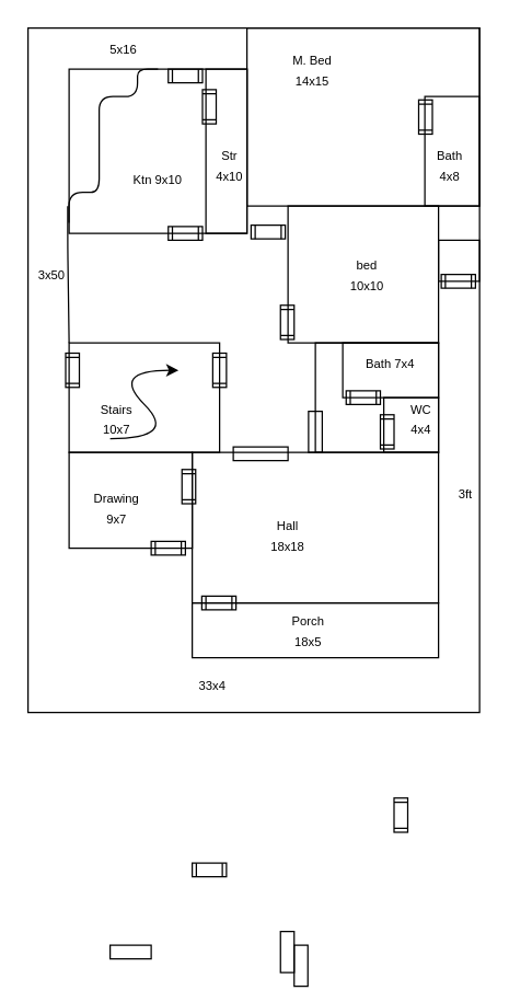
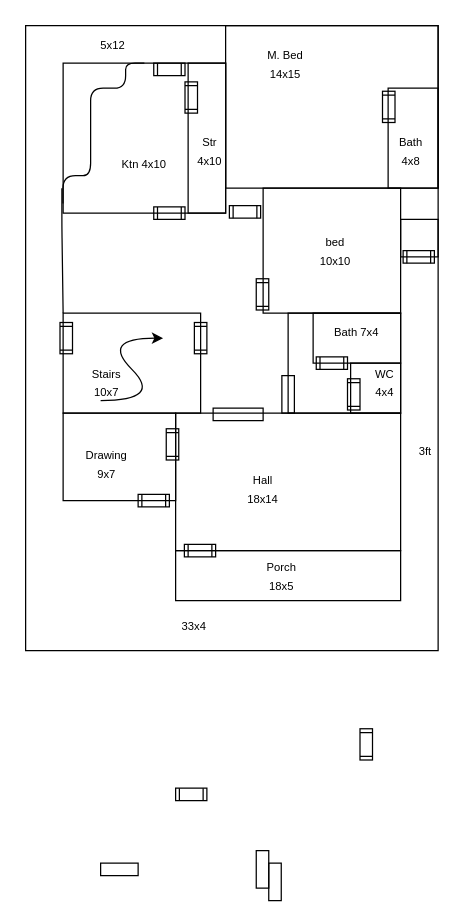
  <mxCell id="0" />
  <mxCell id="1" parent="0" />
  <mxCell id="2" value="" style="rounded=0;html=1;sketch=0;glass=0;shadow=0;labelBackgroundColor=none;labelBorderColor=#000000;whiteSpace=wrap;fillColor=none;" vertex="1" parent="1"><mxGeometry x="20" y="20" width="330" height="500" as="geometry" /></mxCell>
  <mxCell id="3" value="" style="rounded=0;whiteSpace=wrap;html=1;shadow=0;glass=0;labelBackgroundColor=none;sketch=0;fillColor=none;gradientColor=none;" vertex="1" parent="1"><mxGeometry x="140" y="330" width="180" height="110" as="geometry" /></mxCell>
  <mxCell id="4" value="" style="rounded=0;whiteSpace=wrap;html=1;shadow=0;glass=0;labelBackgroundColor=none;sketch=0;fillColor=none;gradientColor=none;" vertex="1" parent="1"><mxGeometry x="50" y="330" width="90" height="70" as="geometry" /></mxCell>
  <mxCell id="5" value="" style="rounded=0;whiteSpace=wrap;html=1;shadow=0;glass=0;labelBackgroundColor=none;sketch=0;fillColor=none;gradientColor=none;" vertex="1" parent="1"><mxGeometry x="140" y="440" width="180" height="40" as="geometry" /></mxCell>
  <mxCell id="6" value="" style="rounded=0;whiteSpace=wrap;html=1;shadow=0;glass=0;labelBackgroundColor=none;sketch=0;fillColor=none;gradientColor=none;" vertex="1" parent="1"><mxGeometry x="280" y="290" width="40" height="40" as="geometry" /></mxCell>
  <mxCell id="7" value="" style="rounded=0;whiteSpace=wrap;html=1;shadow=0;glass=0;labelBackgroundColor=none;sketch=0;fillColor=none;gradientColor=none;" vertex="1" parent="1"><mxGeometry x="250" y="250" width="70" height="40" as="geometry" /></mxCell>
  <mxCell id="8" value="" style="rounded=0;whiteSpace=wrap;html=1;shadow=0;glass=0;labelBackgroundColor=none;sketch=0;fillColor=none;gradientColor=none;" vertex="1" parent="1"><mxGeometry x="230" y="250" width="90" height="80" as="geometry" /></mxCell>
  <mxCell id="9" value="" style="rounded=0;whiteSpace=wrap;html=1;shadow=0;glass=0;labelBackgroundColor=none;sketch=0;fillColor=none;gradientColor=none;" vertex="1" parent="1"><mxGeometry x="50" y="250" width="110" height="80" as="geometry" /></mxCell>
  <mxCell id="10" value="" style="rounded=0;whiteSpace=wrap;html=1;shadow=0;glass=0;labelBackgroundColor=none;sketch=0;fillColor=none;gradientColor=none;" vertex="1" parent="1"><mxGeometry x="210" y="150" width="110" height="100" as="geometry" /></mxCell>
  <mxCell id="11" value="" style="rounded=0;whiteSpace=wrap;html=1;shadow=0;glass=0;labelBackgroundColor=none;sketch=0;fillColor=none;gradientColor=none;" vertex="1" parent="1"><mxGeometry x="180" y="20" width="170" height="130" as="geometry" /></mxCell>
  <mxCell id="12" value="" style="rounded=0;whiteSpace=wrap;html=1;shadow=0;glass=0;labelBackgroundColor=none;sketch=0;fillColor=none;gradientColor=none;" vertex="1" parent="1"><mxGeometry x="310" y="70" width="40" height="80" as="geometry" /></mxCell>
  <mxCell id="13" value="" style="rounded=0;whiteSpace=wrap;html=1;shadow=0;glass=0;labelBackgroundColor=none;sketch=0;fillColor=none;gradientColor=none;" vertex="1" parent="1"><mxGeometry x="50" y="50" width="130" height="120" as="geometry" /></mxCell>
  <mxCell id="14" value="" style="rounded=0;whiteSpace=wrap;html=1;shadow=0;glass=0;labelBackgroundColor=none;sketch=0;fillColor=none;gradientColor=none;rotation=0;" vertex="1" parent="1"><mxGeometry x="150" y="50" width="30" height="120" as="geometry" /></mxCell>
  <mxCell id="15" value="" style="shape=process;whiteSpace=wrap;html=1;backgroundOutline=1;rounded=0;shadow=0;glass=0;labelBackgroundColor=none;sketch=0;fillColor=none;gradientColor=none;" vertex="1" parent="1"><mxGeometry x="140" y="630" width="25" height="10" as="geometry" /></mxCell>
  <mxCell id="16" value="" style="shape=process;whiteSpace=wrap;html=1;backgroundOutline=1;rounded=0;shadow=0;glass=0;labelBackgroundColor=none;sketch=0;fillColor=none;gradientColor=none;" vertex="1" parent="1"><mxGeometry x="252.5" y="285" width="25" height="10" as="geometry" /></mxCell>
  <mxCell id="17" value="" style="shape=process;whiteSpace=wrap;html=1;backgroundOutline=1;rounded=0;shadow=0;glass=0;labelBackgroundColor=none;sketch=0;fillColor=none;gradientColor=none;" vertex="1" parent="1"><mxGeometry x="147" y="435" width="25" height="10" as="geometry" /></mxCell>
  <mxCell id="18" value="" style="shape=process;whiteSpace=wrap;html=1;backgroundOutline=1;rounded=0;shadow=0;glass=0;labelBackgroundColor=none;sketch=0;fillColor=none;gradientColor=none;" vertex="1" parent="1"><mxGeometry x="110" y="395" width="25" height="10" as="geometry" /></mxCell>
  <mxCell id="19" value="" style="shape=process;whiteSpace=wrap;html=1;backgroundOutline=1;rounded=0;shadow=0;glass=0;labelBackgroundColor=none;sketch=0;fillColor=none;gradientColor=none;" vertex="1" parent="1"><mxGeometry x="122.5" y="50" width="25" height="10" as="geometry" /></mxCell>
  <mxCell id="20" value="" style="shape=process;whiteSpace=wrap;html=1;backgroundOutline=1;rounded=0;shadow=0;glass=0;labelBackgroundColor=none;sketch=0;fillColor=none;gradientColor=none;" vertex="1" parent="1"><mxGeometry x="122.5" y="165" width="25" height="10" as="geometry" /></mxCell>
  <mxCell id="21" value="" style="shape=process;whiteSpace=wrap;html=1;backgroundOutline=1;rounded=0;shadow=0;glass=0;labelBackgroundColor=none;sketch=0;fillColor=none;gradientColor=none;" vertex="1" parent="1"><mxGeometry x="183" y="164" width="25" height="10" as="geometry" /></mxCell>
  <mxCell id="22" value="" style="shape=process;whiteSpace=wrap;html=1;backgroundOutline=1;rounded=0;shadow=0;glass=0;labelBackgroundColor=none;sketch=0;fillColor=none;gradientColor=none;rotation=90;" vertex="1" parent="1"><mxGeometry x="280" y="590" width="25" height="10" as="geometry" /></mxCell>
  <mxCell id="23" value="" style="shape=process;whiteSpace=wrap;html=1;backgroundOutline=1;rounded=0;shadow=0;glass=0;labelBackgroundColor=none;sketch=0;fillColor=none;gradientColor=none;rotation=90;" vertex="1" parent="1"><mxGeometry x="40" y="265" width="25" height="10" as="geometry" /></mxCell>
  <mxCell id="24" value="" style="shape=process;whiteSpace=wrap;html=1;backgroundOutline=1;rounded=0;shadow=0;glass=0;labelBackgroundColor=none;sketch=0;fillColor=none;gradientColor=none;rotation=90;" vertex="1" parent="1"><mxGeometry x="147.5" y="265" width="25" height="10" as="geometry" /></mxCell>
  <mxCell id="25" value="" style="shape=process;whiteSpace=wrap;html=1;backgroundOutline=1;rounded=0;shadow=0;glass=0;labelBackgroundColor=none;sketch=0;fillColor=none;gradientColor=none;rotation=90;" vertex="1" parent="1"><mxGeometry x="125" y="350" width="25" height="10" as="geometry" /></mxCell>
  <mxCell id="26" value="" style="shape=process;whiteSpace=wrap;html=1;backgroundOutline=1;rounded=0;shadow=0;glass=0;labelBackgroundColor=none;sketch=0;fillColor=none;gradientColor=none;rotation=90;" vertex="1" parent="1"><mxGeometry x="270" y="310" width="25" height="10" as="geometry" /></mxCell>
  <mxCell id="27" value="" style="shape=process;whiteSpace=wrap;html=1;backgroundOutline=1;rounded=0;shadow=0;glass=0;labelBackgroundColor=none;sketch=0;fillColor=none;gradientColor=none;rotation=90;" vertex="1" parent="1"><mxGeometry x="298" y="80" width="25" height="10" as="geometry" /></mxCell>
  <mxCell id="28" value="" style="shape=process;whiteSpace=wrap;html=1;backgroundOutline=1;rounded=0;shadow=0;glass=0;labelBackgroundColor=none;sketch=0;fillColor=none;gradientColor=none;rotation=90;" vertex="1" parent="1"><mxGeometry x="197" y="230" width="25" height="10" as="geometry" /></mxCell>
  <mxCell id="29" value="" style="rounded=0;whiteSpace=wrap;html=1;shadow=0;glass=0;labelBackgroundColor=none;sketch=0;fillColor=none;gradientColor=none;" vertex="1" parent="1"><mxGeometry x="80" y="690" width="30" height="10" as="geometry" /></mxCell>
  <mxCell id="30" value="" style="rounded=0;whiteSpace=wrap;html=1;shadow=0;glass=0;labelBackgroundColor=none;sketch=0;fillColor=none;gradientColor=none;" vertex="1" parent="1"><mxGeometry x="170" y="326" width="40" height="10" as="geometry" /></mxCell>
  <mxCell id="31" value="" style="rounded=0;whiteSpace=wrap;html=1;shadow=0;glass=0;labelBackgroundColor=none;sketch=0;fillColor=none;gradientColor=none;rotation=90;" vertex="1" parent="1"><mxGeometry x="194.5" y="690" width="30" height="10" as="geometry" /></mxCell>
  <mxCell id="32" value="" style="rounded=0;whiteSpace=wrap;html=1;shadow=0;glass=0;labelBackgroundColor=none;sketch=0;fillColor=none;gradientColor=none;rotation=90;" vertex="1" parent="1"><mxGeometry x="204.5" y="700" width="30" height="10" as="geometry" /></mxCell>
  <mxCell id="33" value="" style="rounded=0;whiteSpace=wrap;html=1;shadow=0;glass=0;labelBackgroundColor=none;sketch=0;fillColor=none;gradientColor=none;rotation=90;" vertex="1" parent="1"><mxGeometry x="215" y="310" width="30" height="10" as="geometry" /></mxCell>
  <mxCell id="34" value="" style="curved=1;endArrow=classic;html=1;" edge="1" parent="1"><mxGeometry width="50" height="50" relative="1" as="geometry"><mxPoint x="80" y="320" as="sourcePoint" /><mxPoint x="130" y="270" as="targetPoint" /><Array as="points"><mxPoint x="130" y="320" /><mxPoint x="80" y="270" /></Array></mxGeometry></mxCell>
  <mxCell id="35" value="" style="shape=process;whiteSpace=wrap;html=1;backgroundOutline=1;rounded=0;shadow=0;glass=0;labelBackgroundColor=none;sketch=0;fillColor=none;gradientColor=none;rotation=-90;" vertex="1" parent="1"><mxGeometry x="140" y="72.5" width="25" height="10" as="geometry" /></mxCell>
  <mxCell id="36" value="" style="endArrow=none;html=1;edgeStyle=orthogonalEdgeStyle;entryX=0.5;entryY=0;entryDx=0;entryDy=0;exitX=-0.001;exitY=0.936;exitDx=0;exitDy=0;exitPerimeter=0;" edge="1" parent="1" source="13" target="13"><mxGeometry width="50" height="50" relative="1" as="geometry"><mxPoint x="52" y="100" as="sourcePoint" /><mxPoint x="152" y="50" as="targetPoint" /><Array as="points"><mxPoint x="50" y="140" /><mxPoint x="72" y="140" /><mxPoint x="72" y="70" /><mxPoint x="100" y="70" /><mxPoint x="100" y="50" /></Array></mxGeometry></mxCell>
  <mxCell id="37" value="" style="endArrow=none;html=1;exitX=0;exitY=0;exitDx=0;exitDy=0;" edge="1" parent="1" source="9"><mxGeometry width="50" height="50" relative="1" as="geometry"><mxPoint x="49" y="220" as="sourcePoint" /><mxPoint x="49" y="150" as="targetPoint" /><Array as="points"><mxPoint x="49" y="180" /></Array></mxGeometry></mxCell>
  <mxCell id="38" value="&lt;font style=&quot;font-size: 9px&quot;&gt;M. Bed 14x15&lt;/font&gt;" style="text;html=1;strokeColor=none;fillColor=none;align=center;verticalAlign=middle;whiteSpace=wrap;rounded=0;shadow=0;glass=0;labelBackgroundColor=none;sketch=0;" vertex="1" parent="1"><mxGeometry x="208" y="40" width="40" height="20" as="geometry" /></mxCell>
  <mxCell id="39" value="&lt;font style=&quot;font-size: 9px&quot;&gt;Stairs 10x7&lt;/font&gt;" style="text;html=1;strokeColor=none;fillColor=none;align=center;verticalAlign=middle;whiteSpace=wrap;rounded=0;shadow=0;glass=0;labelBackgroundColor=none;sketch=0;" vertex="1" parent="1"><mxGeometry x="65" y="295" width="40" height="20" as="geometry" /></mxCell>
  <mxCell id="40" value="&lt;font style=&quot;font-size: 9px&quot;&gt;Drawing 9x7&lt;/font&gt;" style="text;html=1;strokeColor=none;fillColor=none;align=center;verticalAlign=middle;whiteSpace=wrap;rounded=0;shadow=0;glass=0;labelBackgroundColor=none;sketch=0;" vertex="1" parent="1"><mxGeometry x="65" y="360" width="40" height="20" as="geometry" /></mxCell>
- <mxCell id="41" value="&lt;font style=&quot;font-size: 9px&quot;&gt;Hall 18x18&lt;/font&gt;" style="text;html=1;strokeColor=none;fillColor=none;align=center;verticalAlign=middle;whiteSpace=wrap;rounded=0;shadow=0;glass=0;labelBackgroundColor=none;sketch=0;" vertex="1" parent="1"><mxGeometry x="190" y="380" width="40" height="20" as="geometry" /></mxCell>
+ <mxCell id="41" value="&lt;font style=&quot;font-size: 9px&quot;&gt;Hall 18x14&lt;/font&gt;" style="text;html=1;strokeColor=none;fillColor=none;align=center;verticalAlign=middle;whiteSpace=wrap;rounded=0;shadow=0;glass=0;labelBackgroundColor=none;sketch=0;" vertex="1" parent="1"><mxGeometry x="190" y="380" width="40" height="20" as="geometry" /></mxCell>
  <mxCell id="42" value="&lt;font style=&quot;font-size: 9px&quot;&gt;Porch 18x5&lt;/font&gt;" style="text;html=1;strokeColor=none;fillColor=none;align=center;verticalAlign=middle;whiteSpace=wrap;rounded=0;shadow=0;glass=0;labelBackgroundColor=none;sketch=0;" vertex="1" parent="1"><mxGeometry x="205" y="450" width="40" height="20" as="geometry" /></mxCell>
  <mxCell id="43" value="&lt;font style=&quot;font-size: 9px&quot;&gt;33x4&lt;/font&gt;" style="text;html=1;strokeColor=none;fillColor=none;align=center;verticalAlign=middle;whiteSpace=wrap;rounded=0;shadow=0;glass=0;labelBackgroundColor=none;sketch=0;" vertex="1" parent="1"><mxGeometry x="135" y="490" width="40" height="20" as="geometry" /></mxCell>
  <mxCell id="44" value="&lt;font style=&quot;font-size: 9px&quot;&gt;Bath 7x4&lt;/font&gt;" style="text;html=1;strokeColor=none;fillColor=none;align=center;verticalAlign=middle;whiteSpace=wrap;rounded=0;shadow=0;glass=0;labelBackgroundColor=none;sketch=0;" vertex="1" parent="1"><mxGeometry x="265" y="255" width="40" height="20" as="geometry" /></mxCell>
  <mxCell id="45" value="&lt;font style=&quot;font-size: 9px&quot;&gt;WC 4x4&lt;/font&gt;" style="text;html=1;strokeColor=none;fillColor=none;align=center;verticalAlign=middle;whiteSpace=wrap;rounded=0;shadow=0;glass=0;labelBackgroundColor=none;sketch=0;" vertex="1" parent="1"><mxGeometry x="295" y="295" width="25" height="20" as="geometry" /></mxCell>
  <mxCell id="46" value="&lt;font style=&quot;font-size: 9px&quot;&gt;bed 10x10&lt;/font&gt;" style="text;html=1;strokeColor=none;fillColor=none;align=center;verticalAlign=middle;whiteSpace=wrap;rounded=0;shadow=0;glass=0;labelBackgroundColor=none;sketch=0;" vertex="1" parent="1"><mxGeometry x="248" y="190" width="40" height="20" as="geometry" /></mxCell>
  <mxCell id="47" value="&lt;font style=&quot;font-size: 9px&quot;&gt;Bath 4x8&lt;/font&gt;" style="text;html=1;strokeColor=none;fillColor=none;align=center;verticalAlign=middle;whiteSpace=wrap;rounded=0;shadow=0;glass=0;labelBackgroundColor=none;sketch=0;" vertex="1" parent="1"><mxGeometry x="310" y="110" width="37" height="20" as="geometry" /></mxCell>
- <mxCell id="48" value="&lt;font style=&quot;font-size: 9px&quot;&gt;Ktn 9x10&lt;/font&gt;" style="text;html=1;strokeColor=none;fillColor=none;align=center;verticalAlign=middle;whiteSpace=wrap;rounded=0;shadow=0;glass=0;labelBackgroundColor=none;sketch=0;" vertex="1" parent="1"><mxGeometry x="95" y="120" width="40" height="20" as="geometry" /></mxCell>
+ <mxCell id="48" value="&lt;font style=&quot;font-size: 9px&quot;&gt;Ktn 4x10&lt;/font&gt;" style="text;html=1;strokeColor=none;fillColor=none;align=center;verticalAlign=middle;whiteSpace=wrap;rounded=0;shadow=0;glass=0;labelBackgroundColor=none;sketch=0;" vertex="1" parent="1"><mxGeometry x="95" y="120" width="40" height="20" as="geometry" /></mxCell>
  <mxCell id="49" value="&lt;font style=&quot;font-size: 9px&quot;&gt;Str 4x10&lt;/font&gt;" style="text;html=1;strokeColor=none;fillColor=none;align=center;verticalAlign=middle;whiteSpace=wrap;rounded=0;shadow=0;glass=0;labelBackgroundColor=none;sketch=0;" vertex="1" parent="1"><mxGeometry x="155" y="110" width="25" height="20" as="geometry" /></mxCell>
- <mxCell id="50" value="&lt;font style=&quot;font-size: 9px&quot;&gt;3x50&lt;/font&gt;" style="text;html=1;strokeColor=none;fillColor=none;align=center;verticalAlign=middle;whiteSpace=wrap;rounded=0;shadow=0;glass=0;labelBackgroundColor=none;sketch=0;" vertex="1" parent="1"><mxGeometry x="25" y="190" width="25" height="20" as="geometry" /></mxCell>
- <mxCell id="51" value="&lt;font style=&quot;font-size: 9px&quot;&gt;5x16&lt;/font&gt;" style="text;html=1;strokeColor=none;fillColor=none;align=center;verticalAlign=middle;whiteSpace=wrap;rounded=0;shadow=0;glass=0;labelBackgroundColor=none;sketch=0;" vertex="1" parent="1"><mxGeometry x="70" y="25" width="40" height="20" as="geometry" /></mxCell>
+ <mxCell id="51" value="&lt;font style=&quot;font-size: 9px&quot;&gt;5x12&lt;/font&gt;" style="text;html=1;strokeColor=none;fillColor=none;align=center;verticalAlign=middle;whiteSpace=wrap;rounded=0;shadow=0;glass=0;labelBackgroundColor=none;sketch=0;" vertex="1" parent="1"><mxGeometry x="70" y="25" width="40" height="20" as="geometry" /></mxCell>
  <mxCell id="52" value="" style="shape=process;whiteSpace=wrap;html=1;backgroundOutline=1;rounded=0;shadow=0;glass=0;labelBackgroundColor=none;sketch=0;fillColor=none;gradientColor=none;" vertex="1" parent="1"><mxGeometry x="322" y="200" width="25" height="10" as="geometry" /></mxCell>
  <mxCell id="53" value="" style="rounded=0;whiteSpace=wrap;html=1;shadow=0;glass=0;labelBackgroundColor=none;sketch=0;fillColor=none;gradientColor=none;" vertex="1" parent="1"><mxGeometry x="320" y="175" width="30" height="30" as="geometry" /></mxCell>
  <mxCell id="54" value="&lt;font style=&quot;font-size: 9px&quot;&gt;3ft&lt;/font&gt;" style="text;html=1;strokeColor=none;fillColor=none;align=center;verticalAlign=middle;whiteSpace=wrap;rounded=0;shadow=0;glass=0;labelBackgroundColor=none;sketch=0;" vertex="1" parent="1"><mxGeometry x="330" y="350" width="20" height="20" as="geometry" /></mxCell>
